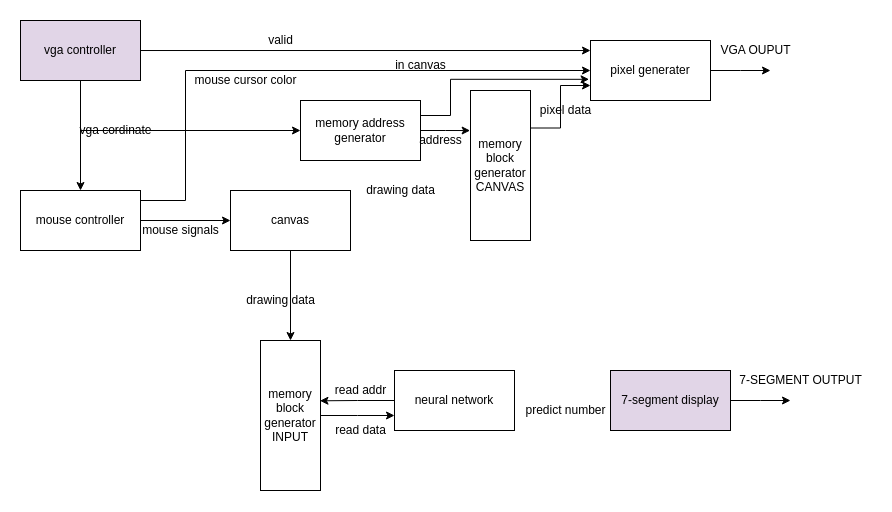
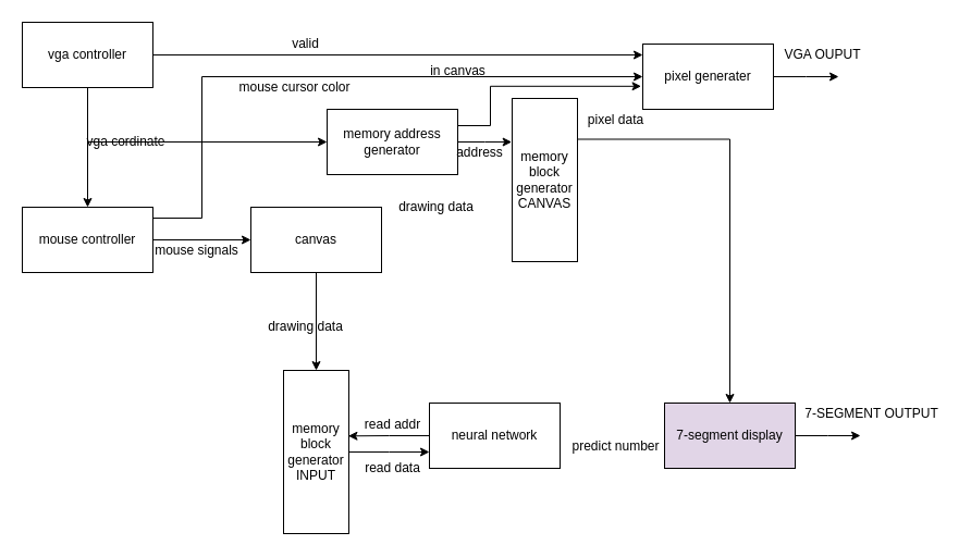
  <mxCell id="0" />
  <mxCell id="1" parent="0" />
  <mxCell id="2" style="edgeStyle=orthogonalEdgeStyle;rounded=0;orthogonalLoop=1;jettySize=auto;html=1;entryX=0;entryY=0.5;entryDx=0;entryDy=0;" edge="1" parent="1" source="4" target="11"><mxGeometry relative="1" as="geometry"><Array as="points"><mxPoint x="185" y="200" /><mxPoint x="185" y="70" /></Array></mxGeometry></mxCell>
  <mxCell id="3" style="edgeStyle=orthogonalEdgeStyle;rounded=0;orthogonalLoop=1;jettySize=auto;html=1;entryX=0;entryY=0.5;entryDx=0;entryDy=0;" edge="1" parent="1" source="4" target="15"><mxGeometry relative="1" as="geometry" /></mxCell>
  <mxCell id="4" value="mouse controller" style="rounded=0;whiteSpace=wrap;html=1;" vertex="1" parent="1"><mxGeometry x="20" y="190" width="120" height="60" as="geometry" /></mxCell>
  <mxCell id="5" style="edgeStyle=orthogonalEdgeStyle;rounded=0;orthogonalLoop=1;jettySize=auto;html=1;exitX=1;exitY=0.5;exitDx=0;exitDy=0;entryX=0.5;entryY=0;entryDx=0;entryDy=0;" edge="1" parent="1" source="8" target="4"><mxGeometry relative="1" as="geometry"><Array as="points"><mxPoint x="140" y="80" /><mxPoint x="80" y="80" /></Array></mxGeometry></mxCell>
  <mxCell id="6" style="edgeStyle=orthogonalEdgeStyle;rounded=0;orthogonalLoop=1;jettySize=auto;html=1;entryX=0;entryY=0.167;entryDx=0;entryDy=0;entryPerimeter=0;" edge="1" parent="1" source="8" target="11"><mxGeometry relative="1" as="geometry" /></mxCell>
  <mxCell id="7" style="edgeStyle=orthogonalEdgeStyle;rounded=0;orthogonalLoop=1;jettySize=auto;html=1;entryX=0;entryY=0.5;entryDx=0;entryDy=0;" edge="1" parent="1" source="8" target="24"><mxGeometry relative="1" as="geometry"><Array as="points"><mxPoint x="80" y="130" /></Array></mxGeometry></mxCell>
- <mxCell id="8" value="vga controller" style="rounded=0;whiteSpace=wrap;html=1;fillColor=#e1d5e7;" vertex="1" parent="1"><mxGeometry x="20" y="20" width="120" height="60" as="geometry" /></mxCell>
+ <mxCell id="8" value="vga controller" style="rounded=0;whiteSpace=wrap;html=1;" vertex="1" parent="1"><mxGeometry x="20" y="20" width="120" height="60" as="geometry" /></mxCell>
  <mxCell id="9" value="vga cordinate" style="text;html=1;align=center;verticalAlign=middle;resizable=0;points=[];autosize=1;" vertex="1" parent="1"><mxGeometry x="70" y="120" width="90" height="20" as="geometry" /></mxCell>
  <mxCell id="10" style="edgeStyle=orthogonalEdgeStyle;rounded=0;orthogonalLoop=1;jettySize=auto;html=1;" edge="1" parent="1" source="11"><mxGeometry relative="1" as="geometry"><mxPoint x="770" y="70" as="targetPoint" /></mxGeometry></mxCell>
  <mxCell id="11" value="pixel generater" style="rounded=0;whiteSpace=wrap;html=1;" vertex="1" parent="1"><mxGeometry x="590" y="40" width="120" height="60" as="geometry" /></mxCell>
  <mxCell id="12" value="valid" style="text;html=1;align=center;verticalAlign=middle;resizable=0;points=[];autosize=1;" vertex="1" parent="1"><mxGeometry x="260" y="30" width="40" height="20" as="geometry" /></mxCell>
- <mxCell id="13" value="mouse cursor color" style="text;html=1;align=center;verticalAlign=middle;resizable=0;points=[];autosize=1;" vertex="1" parent="1"><mxGeometry x="185" y="70" width="120" height="20" as="geometry" /></mxCell>
+ <mxCell id="13" value="mouse cursor color" style="text;html=1;align=center;verticalAlign=middle;resizable=0;points=[];autosize=1;" vertex="1" parent="1"><mxGeometry x="210" y="70" width="120" height="20" as="geometry" /></mxCell>
  <mxCell id="14" style="edgeStyle=orthogonalEdgeStyle;rounded=0;orthogonalLoop=1;jettySize=auto;html=1;entryX=0.5;entryY=0;entryDx=0;entryDy=0;" edge="1" parent="1" source="15" target="20"><mxGeometry relative="1" as="geometry" /></mxCell>
  <mxCell id="15" value="canvas" style="whiteSpace=wrap;html=1;" vertex="1" parent="1"><mxGeometry x="230" y="190" width="120" height="60" as="geometry" /></mxCell>
  <mxCell id="16" value="mouse signals" style="text;html=1;align=center;verticalAlign=middle;resizable=0;points=[];autosize=1;" vertex="1" parent="1"><mxGeometry x="135" y="220" width="90" height="20" as="geometry" /></mxCell>
- <mxCell id="17" style="edgeStyle=orthogonalEdgeStyle;rounded=0;orthogonalLoop=1;jettySize=auto;html=1;exitX=1;exitY=0.25;exitDx=0;exitDy=0;entryX=0;entryY=0.75;entryDx=0;entryDy=0;" edge="1" parent="1" source="18" target="11"><mxGeometry relative="1" as="geometry" /></mxCell>
+ <mxCell id="17" style="edgeStyle=orthogonalEdgeStyle;rounded=0;orthogonalLoop=1;jettySize=auto;html=1;exitX=1;exitY=0.25;exitDx=0;exitDy=0;" edge="1" parent="1" source="18" target="30"><mxGeometry relative="1" as="geometry" /></mxCell>
  <mxCell id="18" value="memory&lt;br&gt;block&lt;br&gt;generator&lt;br&gt;CANVAS" style="rounded=0;whiteSpace=wrap;html=1;" vertex="1" parent="1"><mxGeometry x="470" y="90" width="60" height="150" as="geometry" /></mxCell>
  <mxCell id="19" style="edgeStyle=orthogonalEdgeStyle;rounded=0;orthogonalLoop=1;jettySize=auto;html=1;entryX=0;entryY=0.5;entryDx=0;entryDy=0;" edge="1" parent="1" source="20"><mxGeometry relative="1" as="geometry"><mxPoint x="394" y="415" as="targetPoint" /></mxGeometry></mxCell>
  <mxCell id="20" value="memory&lt;br&gt;block&lt;br&gt;generator&lt;br&gt;INPUT" style="rounded=0;whiteSpace=wrap;html=1;" vertex="1" parent="1"><mxGeometry x="260" y="340" width="60" height="150" as="geometry" /></mxCell>
  <mxCell id="21" value="drawing data" style="text;html=1;align=center;verticalAlign=middle;resizable=0;points=[];autosize=1;" vertex="1" parent="1"><mxGeometry x="360" y="180" width="80" height="20" as="geometry" /></mxCell>
  <mxCell id="22" style="edgeStyle=orthogonalEdgeStyle;rounded=0;orthogonalLoop=1;jettySize=auto;html=1;entryX=-0.006;entryY=0.267;entryDx=0;entryDy=0;entryPerimeter=0;" edge="1" parent="1" source="24" target="18"><mxGeometry relative="1" as="geometry"><mxPoint x="460" y="130" as="targetPoint" /></mxGeometry></mxCell>
  <mxCell id="23" style="edgeStyle=orthogonalEdgeStyle;rounded=0;orthogonalLoop=1;jettySize=auto;html=1;exitX=1;exitY=0.25;exitDx=0;exitDy=0;entryX=-0.012;entryY=0.647;entryDx=0;entryDy=0;entryPerimeter=0;" edge="1" parent="1" source="24" target="11"><mxGeometry relative="1" as="geometry"><Array as="points"><mxPoint x="450" y="115" /><mxPoint x="450" y="79" /></Array></mxGeometry></mxCell>
  <mxCell id="24" value="memory address generator" style="whiteSpace=wrap;html=1;" vertex="1" parent="1"><mxGeometry x="300" y="100" width="120" height="60" as="geometry" /></mxCell>
  <mxCell id="25" value="address" style="text;html=1;align=center;verticalAlign=middle;resizable=0;points=[];autosize=1;" vertex="1" parent="1"><mxGeometry x="410" y="130" width="60" height="20" as="geometry" /></mxCell>
  <mxCell id="26" value="in canvas" style="text;html=1;align=center;verticalAlign=middle;resizable=0;points=[];autosize=1;" vertex="1" parent="1"><mxGeometry x="385" y="55" width="70" height="20" as="geometry" /></mxCell>
  <mxCell id="27" value="pixel data" style="text;html=1;align=center;verticalAlign=middle;resizable=0;points=[];autosize=1;" vertex="1" parent="1"><mxGeometry x="530" y="100" width="70" height="20" as="geometry" /></mxCell>
  <mxCell id="28" value="drawing data" style="text;html=1;align=center;verticalAlign=middle;resizable=0;points=[];autosize=1;" vertex="1" parent="1"><mxGeometry x="240" y="290" width="80" height="20" as="geometry" /></mxCell>
  <mxCell id="29" style="edgeStyle=orthogonalEdgeStyle;rounded=0;orthogonalLoop=1;jettySize=auto;html=1;" edge="1" parent="1" source="30"><mxGeometry relative="1" as="geometry"><mxPoint x="790" y="400" as="targetPoint" /></mxGeometry></mxCell>
  <mxCell id="30" value="7-segment display" style="rounded=0;whiteSpace=wrap;html=1;fillColor=#e1d5e7;" vertex="1" parent="1"><mxGeometry x="610" y="370" width="120" height="60" as="geometry" /></mxCell>
  <mxCell id="31" value="VGA OUPUT" style="text;html=1;align=center;verticalAlign=middle;resizable=0;points=[];autosize=1;" vertex="1" parent="1"><mxGeometry x="710" y="40" width="90" height="20" as="geometry" /></mxCell>
  <mxCell id="32" style="edgeStyle=orthogonalEdgeStyle;rounded=0;orthogonalLoop=1;jettySize=auto;html=1;entryX=0.991;entryY=0.402;entryDx=0;entryDy=0;entryPerimeter=0;" edge="1" parent="1" source="33" target="20"><mxGeometry relative="1" as="geometry" /></mxCell>
  <mxCell id="33" value="neural network" style="rounded=0;whiteSpace=wrap;html=1;" vertex="1" parent="1"><mxGeometry x="394" y="370" width="120" height="60" as="geometry" /></mxCell>
  <mxCell id="34" value="predict number" style="text;html=1;align=center;verticalAlign=middle;resizable=0;points=[];autosize=1;" vertex="1" parent="1"><mxGeometry x="515" y="400" width="100" height="20" as="geometry" /></mxCell>
  <mxCell id="35" value="7-SEGMENT OUTPUT" style="text;html=1;align=center;verticalAlign=middle;resizable=0;points=[];autosize=1;" vertex="1" parent="1"><mxGeometry x="730" y="370" width="140" height="20" as="geometry" /></mxCell>
  <mxCell id="36" value="read addr" style="text;html=1;align=center;verticalAlign=middle;resizable=0;points=[];autosize=1;" vertex="1" parent="1"><mxGeometry x="325" y="380" width="70" height="20" as="geometry" /></mxCell>
  <mxCell id="37" value="read data" style="text;html=1;align=center;verticalAlign=middle;resizable=0;points=[];autosize=1;" vertex="1" parent="1"><mxGeometry x="325" y="420" width="70" height="20" as="geometry" /></mxCell>
